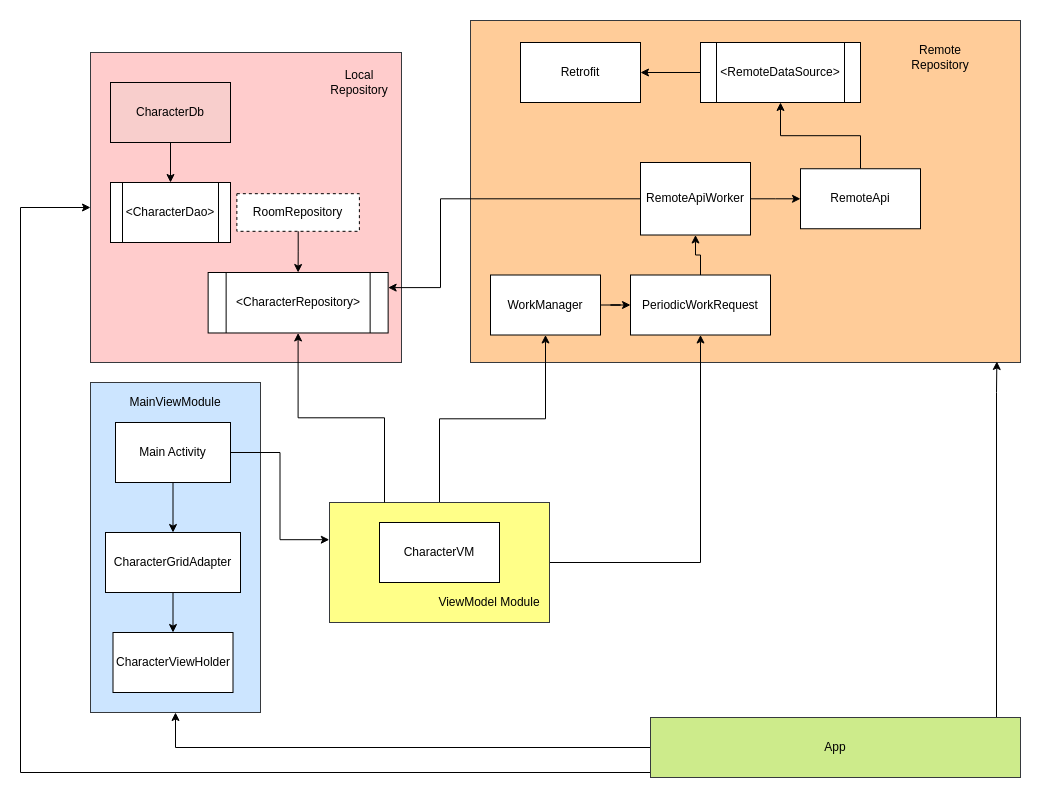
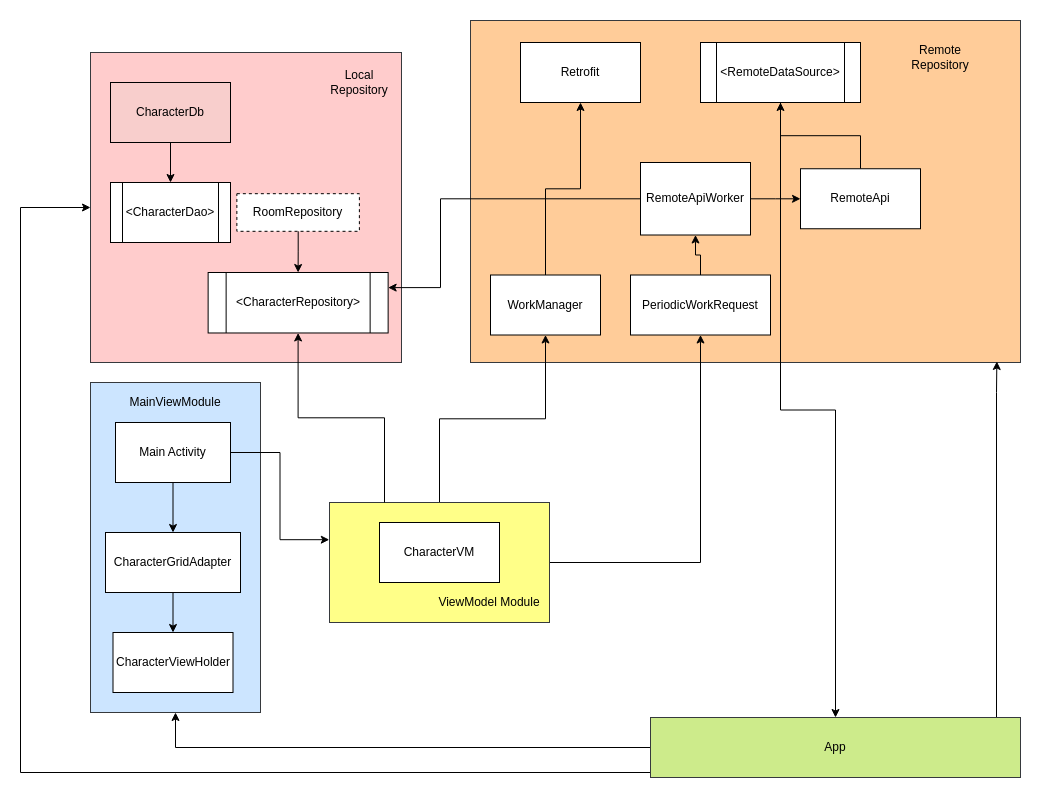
  <mxCell id="0" />
  <mxCell id="1" parent="0" />
  <mxCell id="2" value="" style="rounded=0;whiteSpace=wrap;html=1;fillColor=#ffcc99;strokeColor=#36393d;" vertex="1" parent="1"><mxGeometry x="470" y="20" width="550" height="342" as="geometry" /></mxCell>
  <mxCell id="3" style="edgeStyle=orthogonalEdgeStyle;rounded=0;orthogonalLoop=1;jettySize=auto;html=1;entryX=0.5;entryY=1;entryDx=0;entryDy=0;" edge="1" parent="1" source="5" target="12"><mxGeometry relative="1" as="geometry" /></mxCell>
  <mxCell id="4" style="edgeStyle=orthogonalEdgeStyle;rounded=0;orthogonalLoop=1;jettySize=auto;html=1;" edge="1" parent="1" source="5" target="10"><mxGeometry relative="1" as="geometry" /></mxCell>
  <mxCell id="5" value="" style="rounded=0;whiteSpace=wrap;html=1;fillColor=#ffff88;strokeColor=#36393d;" vertex="1" parent="1"><mxGeometry x="329" y="502" width="220" height="120" as="geometry" /></mxCell>
  <mxCell id="6" value="CharacterVM" style="rounded=0;whiteSpace=wrap;html=1;" vertex="1" parent="1"><mxGeometry x="379" y="522" width="120" height="60" as="geometry" /></mxCell>
  <mxCell id="7" value="" style="edgeStyle=orthogonalEdgeStyle;rounded=0;orthogonalLoop=1;jettySize=auto;html=1;" edge="1" parent="1" source="8" target="18"><mxGeometry relative="1" as="geometry" /></mxCell>
  <mxCell id="8" value="RemoteApi" style="rounded=0;whiteSpace=wrap;html=1;" vertex="1" parent="1"><mxGeometry x="800" y="168.25" width="120" height="60" as="geometry" /></mxCell>
  <mxCell id="9" value="" style="edgeStyle=orthogonalEdgeStyle;rounded=0;orthogonalLoop=1;jettySize=auto;html=1;" edge="1" parent="1" source="10" target="30"><mxGeometry relative="1" as="geometry" /></mxCell>
  <mxCell id="10" value="PeriodicWorkRequest" style="rounded=0;whiteSpace=wrap;html=1;" vertex="1" parent="1"><mxGeometry x="630" y="274.5" width="140" height="60" as="geometry" /></mxCell>
- <mxCell id="11" value="" style="edgeStyle=orthogonalEdgeStyle;rounded=0;orthogonalLoop=1;jettySize=auto;html=1;" edge="1" parent="1" source="12" target="10"><mxGeometry relative="1" as="geometry" /></mxCell>
+ <mxCell id="11" value="" style="edgeStyle=orthogonalEdgeStyle;rounded=0;orthogonalLoop=1;jettySize=auto;html=1;" edge="1" parent="1" source="12" target="19"><mxGeometry relative="1" as="geometry" /></mxCell>
  <mxCell id="12" value="WorkManager" style="rounded=0;whiteSpace=wrap;html=1;" vertex="1" parent="1"><mxGeometry x="490" y="274.5" width="110" height="60" as="geometry" /></mxCell>
  <mxCell id="13" style="edgeStyle=orthogonalEdgeStyle;rounded=0;orthogonalLoop=1;jettySize=auto;html=1;entryX=0.957;entryY=0.997;entryDx=0;entryDy=0;entryPerimeter=0;" edge="1" parent="1" source="16" target="2"><mxGeometry relative="1" as="geometry"><Array as="points"><mxPoint x="996" y="392" /><mxPoint x="996" y="392" /></Array></mxGeometry></mxCell>
  <mxCell id="14" style="edgeStyle=orthogonalEdgeStyle;rounded=0;orthogonalLoop=1;jettySize=auto;html=1;exitX=0.25;exitY=0;exitDx=0;exitDy=0;" edge="1" parent="1" source="16" target="32"><mxGeometry relative="1" as="geometry"><Array as="points"><mxPoint x="720" y="772" /><mxPoint x="20" y="772" /><mxPoint x="20" y="207" /></Array></mxGeometry></mxCell>
  <mxCell id="15" style="edgeStyle=orthogonalEdgeStyle;rounded=0;orthogonalLoop=1;jettySize=auto;html=1;entryX=0.5;entryY=1;entryDx=0;entryDy=0;" edge="1" parent="1" source="16" target="22"><mxGeometry relative="1" as="geometry" /></mxCell>
  <mxCell id="16" value="App" style="rounded=0;whiteSpace=wrap;html=1;fillColor=#cdeb8b;strokeColor=#36393d;" vertex="1" parent="1"><mxGeometry x="650" y="717" width="370" height="60" as="geometry" /></mxCell>
- <mxCell id="17" style="edgeStyle=orthogonalEdgeStyle;rounded=0;orthogonalLoop=1;jettySize=auto;html=1;" edge="1" parent="1" source="18" target="19"><mxGeometry relative="1" as="geometry" /></mxCell>
+ <mxCell id="17" style="edgeStyle=orthogonalEdgeStyle;rounded=0;orthogonalLoop=1;jettySize=auto;html=1;" edge="1" parent="1" source="18" target="16"><mxGeometry relative="1" as="geometry" /></mxCell>
  <mxCell id="18" value="&amp;lt;RemoteDataSource&amp;gt;" style="shape=process;whiteSpace=wrap;html=1;backgroundOutline=1;" vertex="1" parent="1"><mxGeometry x="700" y="42" width="160" height="60" as="geometry" /></mxCell>
  <mxCell id="19" value="Retrofit" style="rounded=0;whiteSpace=wrap;html=1;" vertex="1" parent="1"><mxGeometry x="520" y="42" width="120" height="60" as="geometry" /></mxCell>
  <mxCell id="20" value="ViewModel Module" style="text;html=1;strokeColor=none;fillColor=none;align=center;verticalAlign=middle;whiteSpace=wrap;rounded=0;" vertex="1" parent="1"><mxGeometry x="424" y="592" width="130" height="20" as="geometry" /></mxCell>
  <mxCell id="21" value="" style="group" vertex="1" connectable="0" parent="1"><mxGeometry x="90" y="382" width="170" height="330" as="geometry" /></mxCell>
  <mxCell id="22" value="" style="rounded=0;whiteSpace=wrap;html=1;fillColor=#cce5ff;strokeColor=#36393d;" vertex="1" parent="21"><mxGeometry width="170" height="330" as="geometry" /></mxCell>
  <mxCell id="23" value="Main Activity" style="rounded=0;whiteSpace=wrap;html=1;" vertex="1" parent="21"><mxGeometry x="25" y="40" width="115" height="60" as="geometry" /></mxCell>
  <mxCell id="24" value="CharacterGridAdapter" style="rounded=0;whiteSpace=wrap;html=1;" vertex="1" parent="21"><mxGeometry x="15" y="150" width="135" height="60" as="geometry" /></mxCell>
  <mxCell id="25" style="edgeStyle=orthogonalEdgeStyle;rounded=0;orthogonalLoop=1;jettySize=auto;html=1;" edge="1" parent="21" source="23" target="24"><mxGeometry relative="1" as="geometry" /></mxCell>
  <mxCell id="26" value="CharacterViewHolder" style="rounded=0;whiteSpace=wrap;html=1;" vertex="1" parent="21"><mxGeometry x="22.5" y="250" width="120" height="60" as="geometry" /></mxCell>
  <mxCell id="27" style="edgeStyle=orthogonalEdgeStyle;rounded=0;orthogonalLoop=1;jettySize=auto;html=1;exitX=0.5;exitY=1;exitDx=0;exitDy=0;" edge="1" parent="21" source="24" target="26"><mxGeometry relative="1" as="geometry" /></mxCell>
  <mxCell id="28" value="MainViewModule" style="text;html=1;strokeColor=none;fillColor=none;align=center;verticalAlign=middle;whiteSpace=wrap;rounded=0;" vertex="1" parent="21"><mxGeometry x="65" y="10" width="40" height="20" as="geometry" /></mxCell>
  <mxCell id="29" value="" style="edgeStyle=orthogonalEdgeStyle;rounded=0;orthogonalLoop=1;jettySize=auto;html=1;" edge="1" parent="1" source="30" target="8"><mxGeometry relative="1" as="geometry" /></mxCell>
  <mxCell id="30" value="RemoteApiWorker" style="rounded=0;whiteSpace=wrap;html=1;" vertex="1" parent="1"><mxGeometry x="640" y="162" width="110" height="72.5" as="geometry" /></mxCell>
  <mxCell id="31" value="" style="group" vertex="1" connectable="0" parent="1"><mxGeometry x="90" y="52" width="330" height="310" as="geometry" /></mxCell>
  <mxCell id="32" value="" style="rounded=0;whiteSpace=wrap;html=1;fillColor=#ffcccc;strokeColor=#36393d;" vertex="1" parent="31"><mxGeometry width="311" height="310" as="geometry" /></mxCell>
  <mxCell id="33" value="RoomRepository" style="rounded=0;whiteSpace=wrap;html=1;dashed=1;" vertex="1" parent="31"><mxGeometry x="146.37" y="141.19" width="122.52" height="37.62" as="geometry" /></mxCell>
  <mxCell id="34" value="&amp;lt;CharacterRepository&amp;gt;" style="shape=process;whiteSpace=wrap;html=1;backgroundOutline=1;" vertex="1" parent="31"><mxGeometry x="117.63" y="220" width="180" height="60.48" as="geometry" /></mxCell>
  <mxCell id="35" value="Local Repository&lt;br&gt;" style="text;html=1;strokeColor=none;fillColor=none;align=center;verticalAlign=middle;whiteSpace=wrap;rounded=0;" vertex="1" parent="31"><mxGeometry x="241.342" y="14.762" width="56.29" height="29.524" as="geometry" /></mxCell>
  <mxCell id="36" value="" style="edgeStyle=orthogonalEdgeStyle;rounded=0;orthogonalLoop=1;jettySize=auto;html=1;" edge="1" parent="31" source="33" target="34"><mxGeometry relative="1" as="geometry" /></mxCell>
  <mxCell id="37" value="&amp;lt;CharacterDao&amp;gt;" style="shape=process;whiteSpace=wrap;html=1;backgroundOutline=1;" vertex="1" parent="31"><mxGeometry x="20" y="130" width="120" height="60" as="geometry" /></mxCell>
  <mxCell id="38" value="" style="edgeStyle=orthogonalEdgeStyle;rounded=0;orthogonalLoop=1;jettySize=auto;html=1;" edge="1" parent="31" source="39" target="37"><mxGeometry relative="1" as="geometry" /></mxCell>
  <mxCell id="39" value="CharacterDb" style="rounded=0;whiteSpace=wrap;html=1;fillColor=#f8cecc;" vertex="1" parent="31"><mxGeometry x="20" y="30" width="120" height="60" as="geometry" /></mxCell>
  <mxCell id="40" value="Remote Repository" style="text;html=1;strokeColor=none;fillColor=none;align=center;verticalAlign=middle;whiteSpace=wrap;rounded=0;" vertex="1" parent="1"><mxGeometry x="920" y="47" width="40" height="20" as="geometry" /></mxCell>
  <mxCell id="41" style="edgeStyle=orthogonalEdgeStyle;rounded=0;orthogonalLoop=1;jettySize=auto;html=1;exitX=0.25;exitY=0;exitDx=0;exitDy=0;" edge="1" parent="1" source="5" target="34"><mxGeometry relative="1" as="geometry" /></mxCell>
  <mxCell id="42" style="edgeStyle=orthogonalEdgeStyle;rounded=0;orthogonalLoop=1;jettySize=auto;html=1;entryX=-0.001;entryY=0.31;entryDx=0;entryDy=0;entryPerimeter=0;" edge="1" parent="1" source="23" target="5"><mxGeometry relative="1" as="geometry" /></mxCell>
  <mxCell id="43" style="edgeStyle=orthogonalEdgeStyle;rounded=0;orthogonalLoop=1;jettySize=auto;html=1;entryX=1;entryY=0.25;entryDx=0;entryDy=0;" edge="1" parent="1" source="30" target="34"><mxGeometry relative="1" as="geometry"><Array as="points"><mxPoint x="440" y="198" /><mxPoint x="440" y="287" /></Array></mxGeometry></mxCell>
